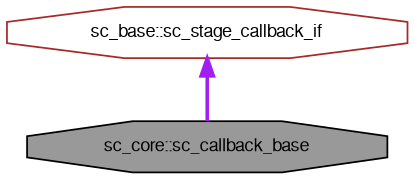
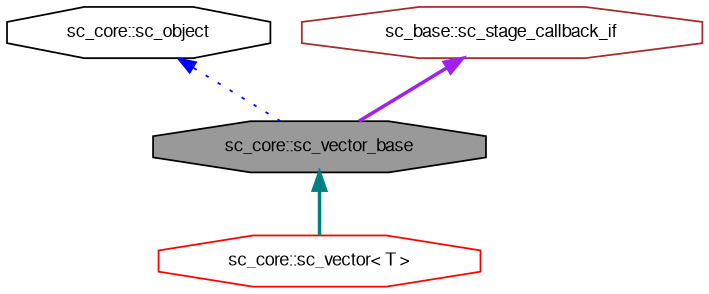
  digraph {
    node [color=black fillcolor=white fontname=FreeSans fontsize=10 shape=octagon style=filled]
    edge [dir=back fontname=FreeSans fontsize=10 labelfontname=FreeSans labelfontsize=10 style=bold]
-   n1 [fillcolor=grey60 fontcolor=black height=0.2 label="sc_core::sc_callback_base" width=0.4]
+   n1 [fillcolor=grey60 fontcolor=black height=0.2 label="sc_core::sc_vector_base" width=0.4]
+   n2 [color=red height=0.2 label="sc_core::sc_vector\< T \>" width=0.4]
+   n3 [height=0.2 label="sc_core::sc_object" width=0.4]
    n4 [color=brown height=0.2 label="sc_base::sc_stage_callback_if" width=0.4]
+   n1 -> n2 [color=teal]
+   n3 -> n1 [color=blue style=dotted]
    n4 -> n1 [color=purple]
  }
